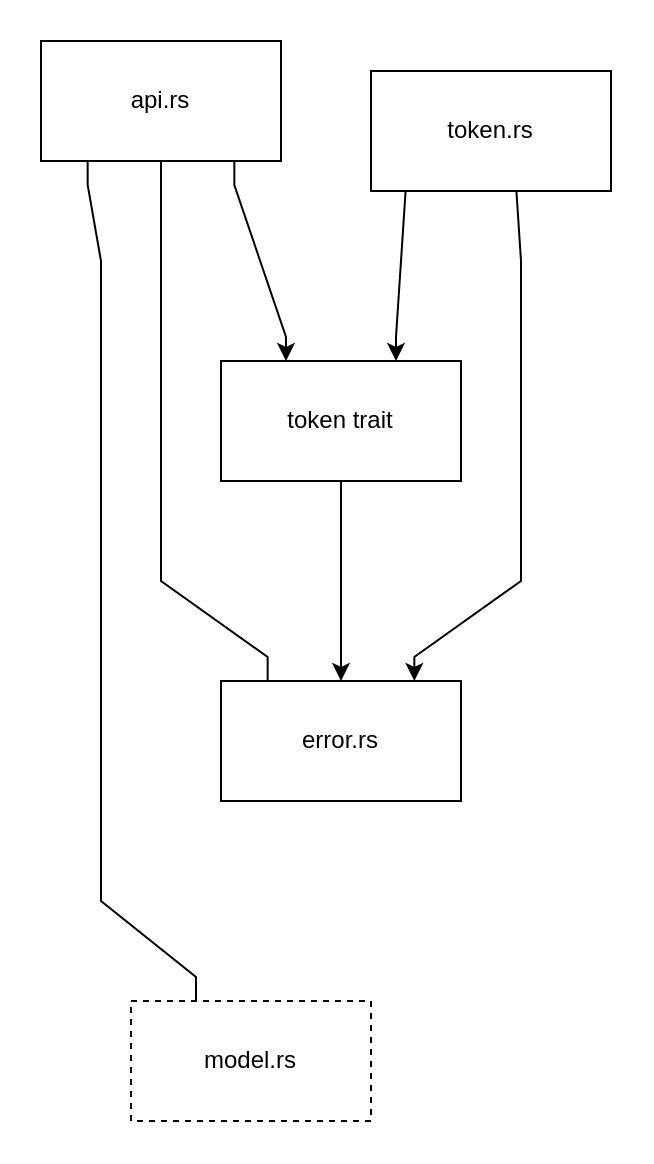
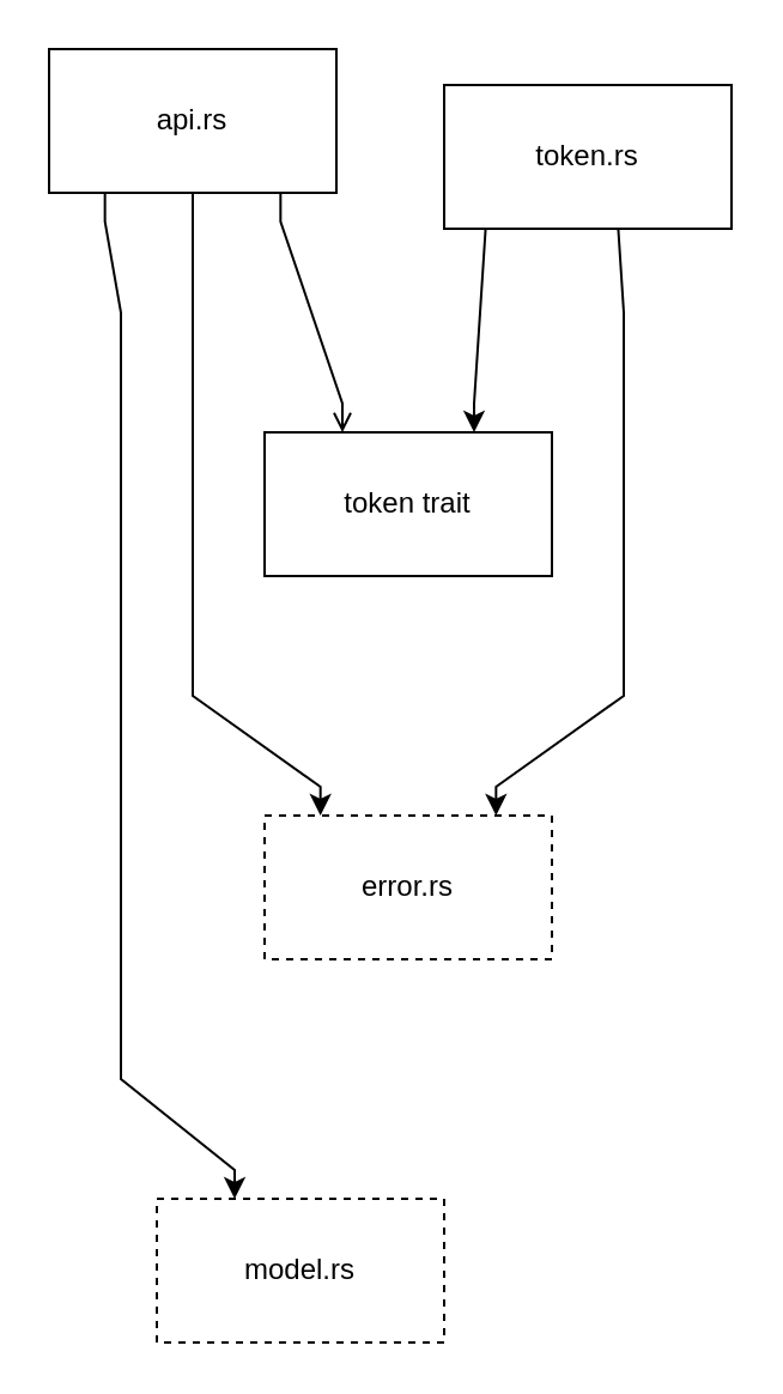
  <mxCell id="0" />
  <mxCell id="1" parent="0" />
- <mxCell id="2" value="error.rs" style="rounded=0;whiteSpace=wrap;html=1;" parent="1" vertex="1"><mxGeometry x="110" y="340" width="120" height="60" as="geometry" /></mxCell>
- <mxCell id="3" style="edgeStyle=orthogonalEdgeStyle;rounded=0;orthogonalLoop=1;jettySize=auto;html=1;noEdgeStyle=1;orthogonal=1;endArrow=none;" parent="1" source="5" target="6" edge="1"><mxGeometry relative="1" as="geometry"><Array as="points"><mxPoint x="43.333" y="92" /><mxPoint x="50" y="130" /><mxPoint x="50" y="290" /><mxPoint x="50" y="290" /><mxPoint x="50" y="450" /><mxPoint x="97.5" y="488" /></Array></mxGeometry></mxCell>
- <mxCell id="4" style="edgeStyle=orthogonalEdgeStyle;rounded=0;orthogonalLoop=1;jettySize=auto;html=1;noEdgeStyle=1;orthogonal=1;endArrow=none;" edge="1" parent="1" source="5" target="2"><mxGeometry relative="1" as="geometry"><Array as="points"><mxPoint x="80" y="94" /><mxPoint x="80" y="130" /><mxPoint x="80" y="290" /><mxPoint x="133.333" y="328" /></Array></mxGeometry></mxCell>
+ <mxCell id="2" value="error.rs" style="rounded=0;whiteSpace=wrap;html=1;dashed=1;" parent="1" vertex="1"><mxGeometry x="110" y="340" width="120" height="60" as="geometry" /></mxCell>
+ <mxCell id="3" style="edgeStyle=orthogonalEdgeStyle;rounded=0;orthogonalLoop=1;jettySize=auto;html=1;noEdgeStyle=1;orthogonal=1;" parent="1" source="5" target="6" edge="1"><mxGeometry relative="1" as="geometry"><Array as="points"><mxPoint x="43.333" y="92" /><mxPoint x="50" y="130" /><mxPoint x="50" y="290" /><mxPoint x="50" y="290" /><mxPoint x="50" y="450" /><mxPoint x="97.5" y="488" /></Array></mxGeometry></mxCell>
+ <mxCell id="4" style="edgeStyle=orthogonalEdgeStyle;rounded=0;orthogonalLoop=1;jettySize=auto;html=1;noEdgeStyle=1;orthogonal=1;" edge="1" parent="1" source="5" target="2"><mxGeometry relative="1" as="geometry"><Array as="points"><mxPoint x="80" y="94" /><mxPoint x="80" y="130" /><mxPoint x="80" y="290" /><mxPoint x="133.333" y="328" /></Array></mxGeometry></mxCell>
  <mxCell id="5" value="api.rs" style="rounded=0;whiteSpace=wrap;html=1;" parent="1" vertex="1"><mxGeometry width="120" height="60" as="geometry" x="20" y="20" /></mxCell>
  <mxCell id="6" value="model.rs" style="rounded=0;whiteSpace=wrap;html=1;dashed=1;" parent="1" vertex="1"><mxGeometry x="65" y="500" width="120" height="60" as="geometry" /></mxCell>
  <mxCell id="7" style="edgeStyle=orthogonalEdgeStyle;rounded=0;orthogonalLoop=1;jettySize=auto;html=1;noEdgeStyle=1;orthogonal=1;" edge="1" parent="1" source="9" target="12"><mxGeometry relative="1" as="geometry"><Array as="points"><mxPoint x="202.5" y="92" /><mxPoint x="197.5" y="168" /></Array></mxGeometry></mxCell>
  <mxCell id="8" style="edgeStyle=orthogonalEdgeStyle;rounded=0;orthogonalLoop=1;jettySize=auto;html=1;noEdgeStyle=1;orthogonal=1;" edge="1" parent="1" source="9" target="2"><mxGeometry relative="1" as="geometry"><Array as="points"><mxPoint x="257.5" y="92" /><mxPoint x="260" y="130" /><mxPoint x="260" y="290" /><mxPoint x="206.667" y="328" /></Array></mxGeometry></mxCell>
  <mxCell id="9" value="token.rs" style="rounded=0;whiteSpace=wrap;html=1;" parent="1" vertex="1"><mxGeometry x="185" y="35" width="120" height="60" as="geometry" /></mxCell>
- <mxCell id="10" value="" style="edgeStyle=orthogonalEdgeStyle;rounded=0;orthogonalLoop=1;jettySize=auto;html=1;noEdgeStyle=1;orthogonal=1;" edge="1" parent="1" source="5" target="12"><mxGeometry relative="1" as="geometry"><mxPoint x="110" y="80" as="sourcePoint" /><mxPoint x="110" y="210" as="targetPoint" /><Array as="points"><mxPoint x="116.667" y="92" /><mxPoint x="142.5" y="168" /></Array></mxGeometry></mxCell>
- <mxCell id="11" style="edgeStyle=orthogonalEdgeStyle;rounded=0;orthogonalLoop=1;jettySize=auto;html=1;noEdgeStyle=1;orthogonal=1;" edge="1" parent="1" source="12" target="2"><mxGeometry relative="1" as="geometry"><Array as="points"><mxPoint x="170" y="252" /><mxPoint x="170" y="326" /></Array></mxGeometry></mxCell>
+ <mxCell id="10" value="" style="edgeStyle=orthogonalEdgeStyle;rounded=0;orthogonalLoop=1;jettySize=auto;html=1;noEdgeStyle=1;orthogonal=1;endArrow=open;" edge="1" parent="1" source="5" target="12"><mxGeometry relative="1" as="geometry"><mxPoint x="110" y="80" as="sourcePoint" /><mxPoint x="110" y="210" as="targetPoint" /><Array as="points"><mxPoint x="116.667" y="92" /><mxPoint x="142.5" y="168" /></Array></mxGeometry></mxCell>
  <mxCell id="12" value="token trait" style="rounded=0;whiteSpace=wrap;html=1;" vertex="1" parent="1"><mxGeometry x="110" y="180" width="120" height="60" as="geometry" /></mxCell>
